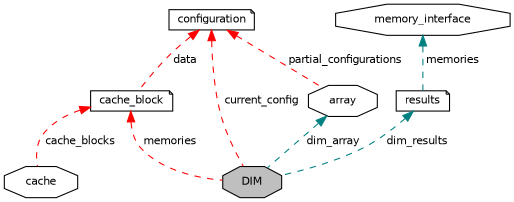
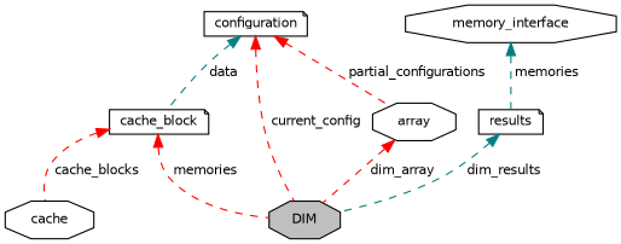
  digraph {
    node [color=black fillcolor=white fontname=Helvetica fontsize=10 shape=octagon style=filled]
    edge [color=red dir=back fontname=Helvetica fontsize=10 labelfontname=Helvetica labelfontsize=10 style=dashed]
    n1 [fillcolor=grey75 fontcolor=black height=0.2 label=DIM width=0.4]
    n2 [height=0.2 label=configuration shape=note width=0.4]
    n3 [height=0.2 label=array width=0.4]
    n4 [height=0.2 label=cache_block shape=note width=0.4]
    n5 [height=0.2 label=cache width=0.4]
    n6 [height=0.2 label=results shape=note width=0.4]
    n7 [height=0.2 label=memory_interface width=0.4]
    n2 -> n1 [label=" current_config"]
    n2 -> n3 [label=" partial_configurations"]
-   n2 -> n4 [label=" data"]
-   n3 -> n1 [color=teal label=" dim_array"]
+   n2 -> n4 [color=teal label=" data"]
+   n3 -> n1 [label=" dim_array"]
    n4 -> n1 [label=" memories"]
    n4 -> n5 [label=" cache_blocks"]
    n6 -> n1 [color=teal label=" dim_results"]
    n7 -> n6 [color=teal label=" memories"]
  }
